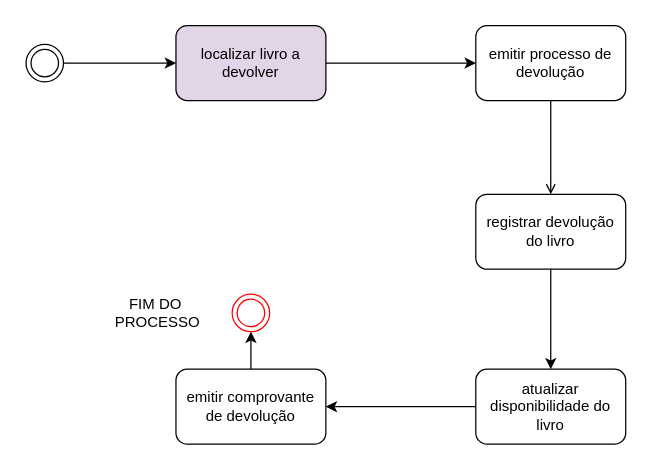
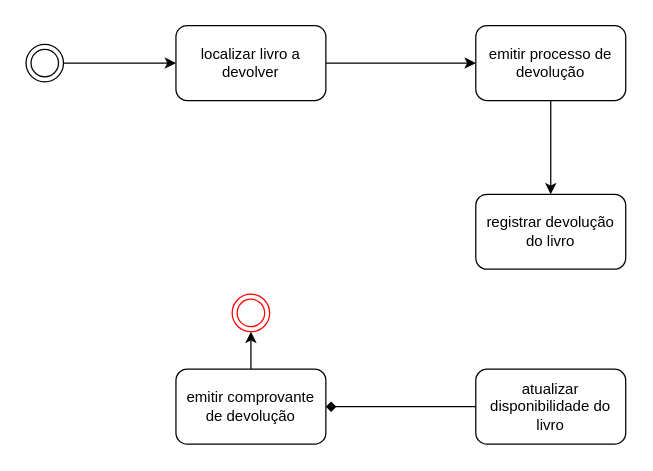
  <mxCell id="0" />
  <mxCell id="1" parent="0" />
  <mxCell id="2" style="edgeStyle=orthogonalEdgeStyle;rounded=0;orthogonalLoop=1;jettySize=auto;html=1;" edge="1" parent="1" source="3" target="5"><mxGeometry relative="1" as="geometry" /></mxCell>
  <mxCell id="3" value="" style="ellipse;html=1;shape=endState;" vertex="1" parent="1"><mxGeometry x="20" y="35" width="30" height="30" as="geometry" /></mxCell>
  <mxCell id="4" style="edgeStyle=orthogonalEdgeStyle;rounded=0;orthogonalLoop=1;jettySize=auto;html=1;" edge="1" parent="1" source="5" target="7"><mxGeometry relative="1" as="geometry" /></mxCell>
- <mxCell id="5" value="localizar livro a devolver" style="rounded=1;whiteSpace=wrap;html=1;fillColor=#e1d5e7;" vertex="1" parent="1"><mxGeometry x="140" y="20" width="120" height="60" as="geometry" /></mxCell>
- <mxCell id="6" style="edgeStyle=orthogonalEdgeStyle;rounded=0;orthogonalLoop=1;jettySize=auto;html=1;endArrow=open;" edge="1" parent="1" source="7" target="9"><mxGeometry relative="1" as="geometry" /></mxCell>
+ <mxCell id="5" value="localizar livro a devolver" style="rounded=1;whiteSpace=wrap;html=1;" vertex="1" parent="1"><mxGeometry x="140" y="20" width="120" height="60" as="geometry" /></mxCell>
+ <mxCell id="6" style="edgeStyle=orthogonalEdgeStyle;rounded=0;orthogonalLoop=1;jettySize=auto;html=1;" edge="1" parent="1" source="7" target="9"><mxGeometry relative="1" as="geometry" /></mxCell>
  <mxCell id="7" value="emitir processo de devolução" style="rounded=1;whiteSpace=wrap;html=1;" vertex="1" parent="1"><mxGeometry x="380" y="20" width="120" height="60" as="geometry" /></mxCell>
- <mxCell id="8" style="edgeStyle=orthogonalEdgeStyle;rounded=0;orthogonalLoop=1;jettySize=auto;html=1;" edge="1" parent="1" source="9" target="11"><mxGeometry relative="1" as="geometry" /></mxCell>
  <mxCell id="9" value="registrar devolução do livro" style="rounded=1;whiteSpace=wrap;html=1;" vertex="1" parent="1"><mxGeometry x="380" y="155" width="120" height="60" as="geometry" /></mxCell>
- <mxCell id="10" style="edgeStyle=orthogonalEdgeStyle;rounded=0;orthogonalLoop=1;jettySize=auto;html=1;entryX=1;entryY=0.5;entryDx=0;entryDy=0;" edge="1" parent="1" source="11" target="13"><mxGeometry relative="1" as="geometry" /></mxCell>
+ <mxCell id="10" style="edgeStyle=orthogonalEdgeStyle;rounded=0;orthogonalLoop=1;jettySize=auto;html=1;entryX=1;entryY=0.5;entryDx=0;entryDy=0;endArrow=diamond;" edge="1" parent="1" source="11" target="13"><mxGeometry relative="1" as="geometry" /></mxCell>
  <mxCell id="11" value="atualizar disponibilidade do livro" style="rounded=1;whiteSpace=wrap;html=1;" vertex="1" parent="1"><mxGeometry x="380" y="295" width="120" height="60" as="geometry" /></mxCell>
  <mxCell id="12" style="edgeStyle=orthogonalEdgeStyle;rounded=0;orthogonalLoop=1;jettySize=auto;html=1;" edge="1" parent="1" source="13" target="14"><mxGeometry relative="1" as="geometry" /></mxCell>
  <mxCell id="13" value="emitir comprovante de devolução" style="rounded=1;whiteSpace=wrap;html=1;" vertex="1" parent="1"><mxGeometry x="140" y="295" width="120" height="60" as="geometry" /></mxCell>
  <mxCell id="14" value="" style="ellipse;html=1;shape=endState;fillColor=#FFFFFF;strokeColor=#ff0000;" vertex="1" parent="1"><mxGeometry x="185" y="235" width="30" height="30" as="geometry" /></mxCell>
- <mxCell id="15" value="FIM DO&amp;nbsp;&lt;br&gt;PROCESSO" style="text;html=1;align=center;verticalAlign=middle;resizable=0;points=[];autosize=1;strokeColor=none;fillColor=none;" vertex="1" parent="1"><mxGeometry x="80" y="230" width="90" height="40" as="geometry" /></mxCell>
